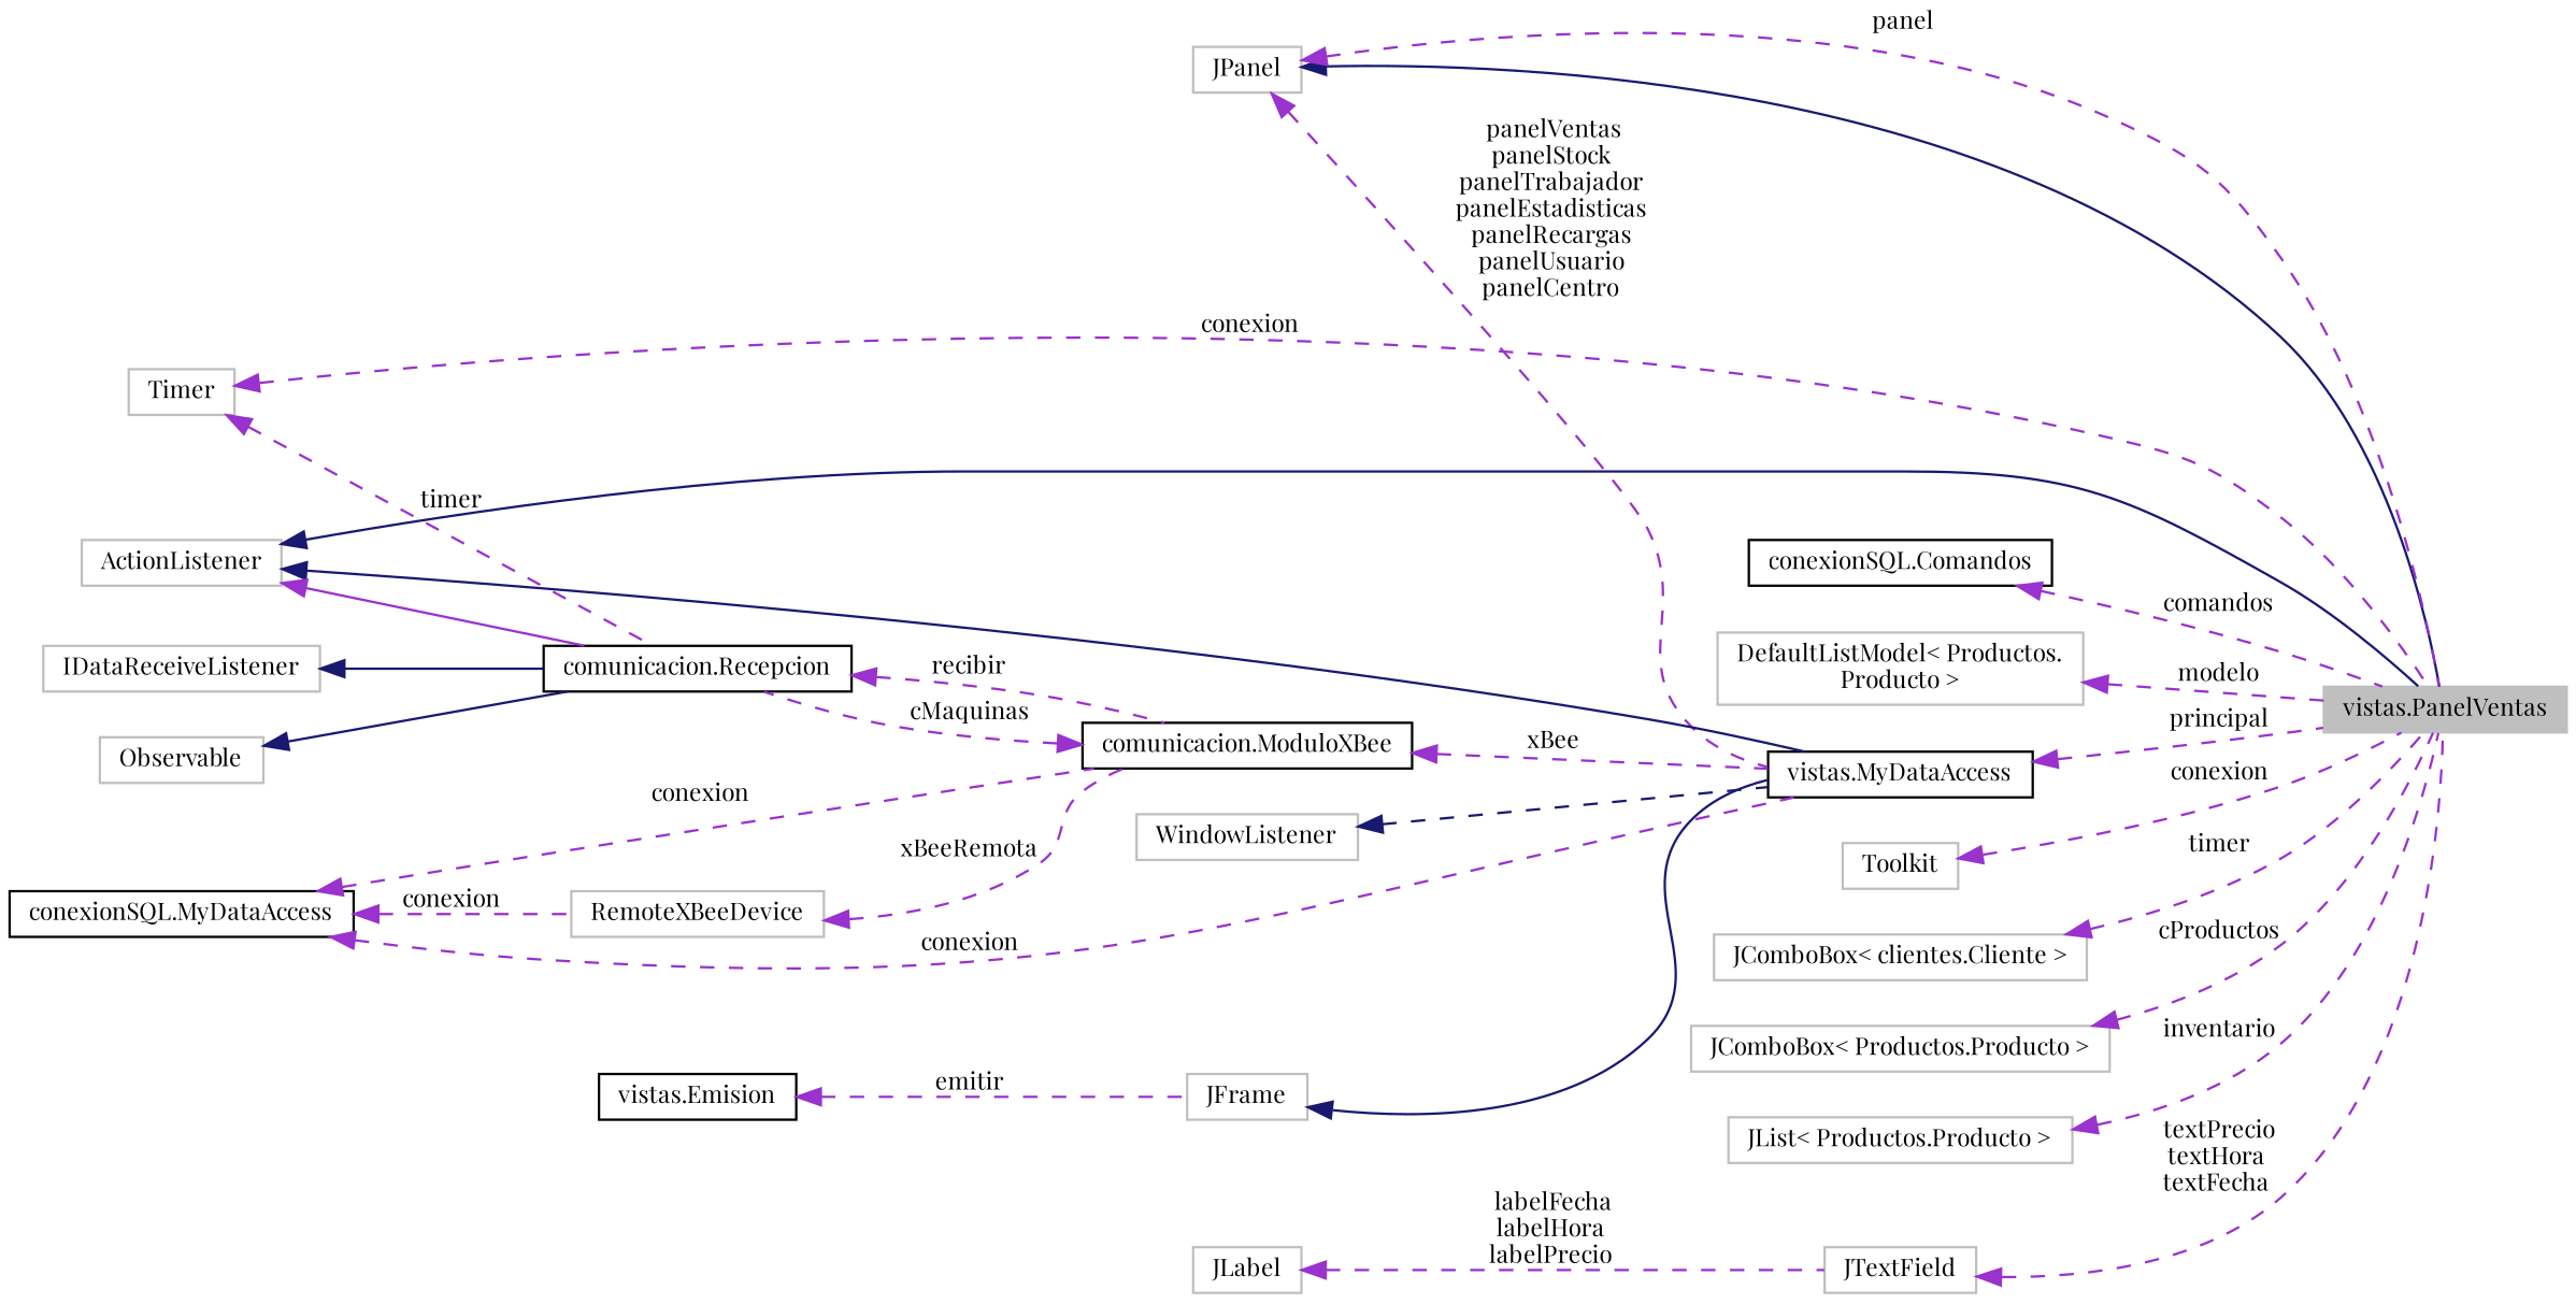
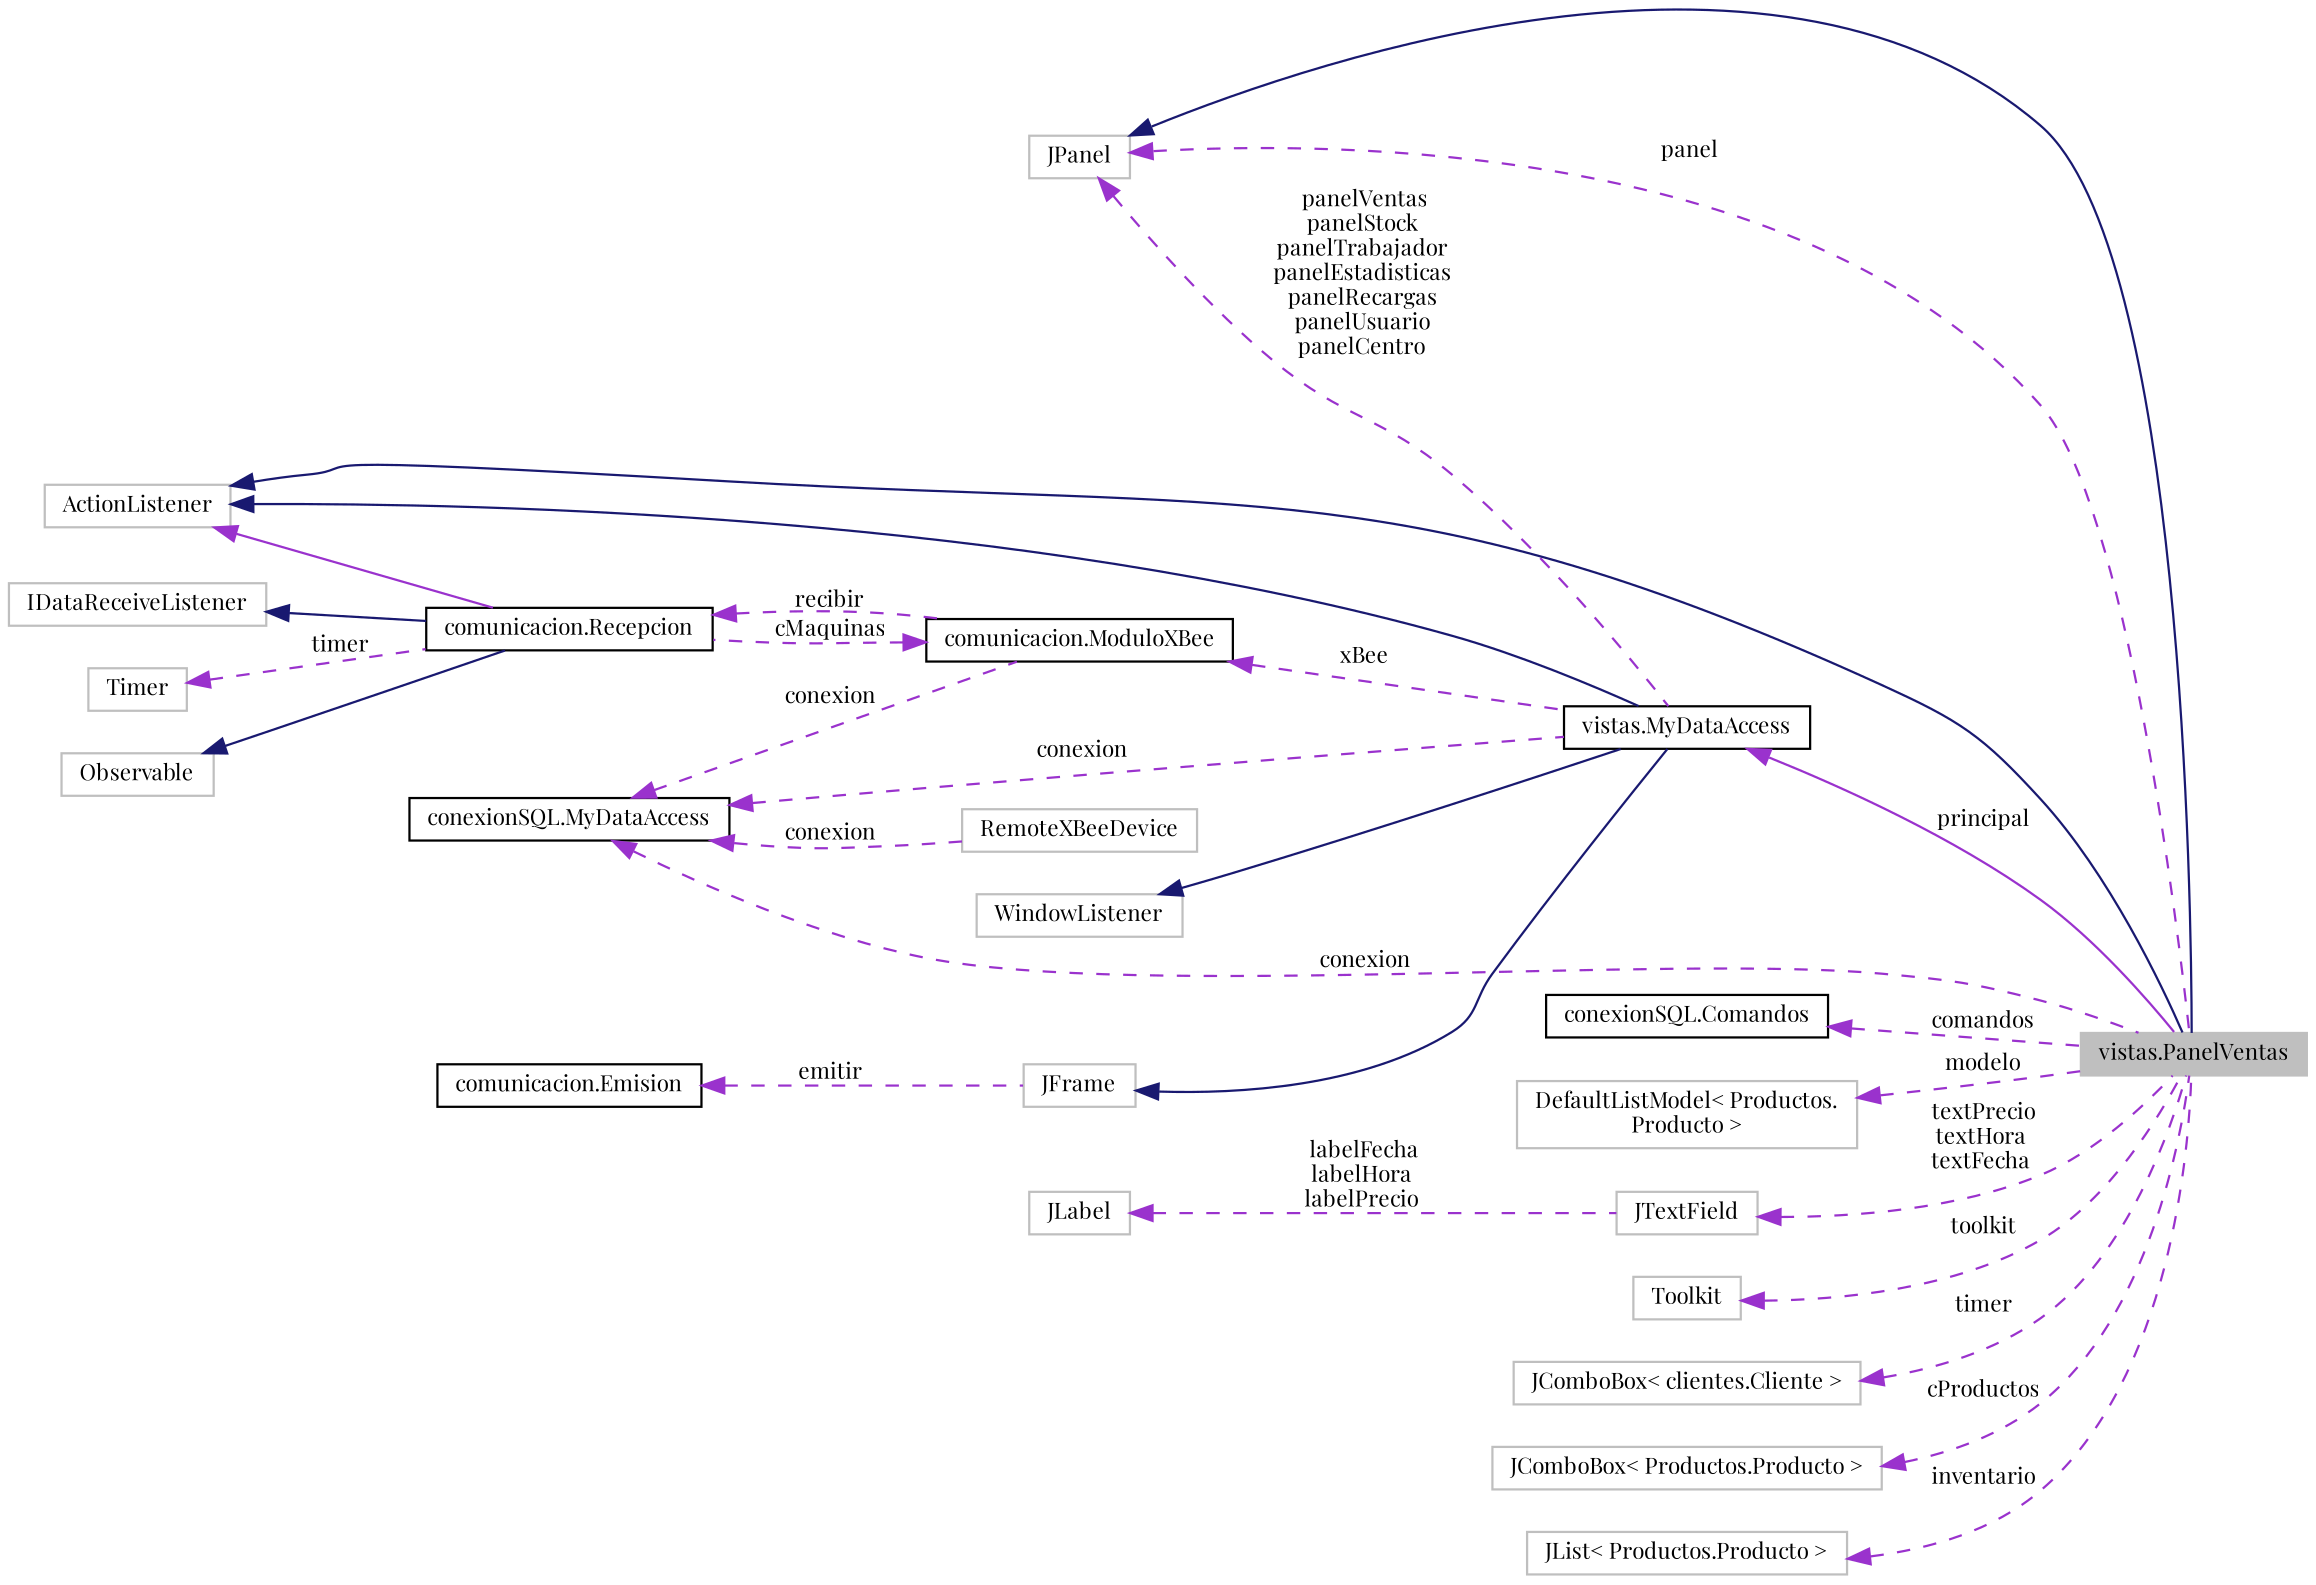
  digraph {
    fontname="Playfair Display"
    rankdir=LR
    node [color=grey75 fillcolor=white fontname="Playfair Display" fontsize=10 shape=record style=filled]
    edge [color=darkorchid3 dir=back fontname="Playfair Display" fontsize=10 labelfontname=Helvetica labelfontsize=10 style=dashed]
    n1 [fillcolor=grey75 fontcolor=black height=0.2 label="vistas.PanelVentas" width=0.4]
    n2 [height=0.2 label=JPanel width=0.4]
    n3 [color=black height=0.2 label="vistas.MyDataAccess" width=0.4]
    n4 [height=0.2 label=ActionListener width=0.4]
    n5 [color=black height=0.2 label="comunicacion.Recepcion" width=0.4]
    n6 [color=black height=0.2 label="comunicacion.ModuloXBee" width=0.4]
    n7 [color=black height=0.2 label="conexionSQL.Comandos" width=0.4]
    n8 [color=black height=0.2 label="conexionSQL.MyDataAccess" width=0.4]
    n9 [height=0.2 label=RemoteXBeeDevice width=0.4]
    n10 [height=0.2 label="DefaultListModel\< Productos.\lProducto \>" width=0.4]
    n11 [height=0.2 label=JTextField width=0.4]
    n12 [height=0.2 label=Toolkit width=0.4]
    n13 [height=0.2 label="JComboBox\< clientes.Cliente \>" width=0.4]
    n14 [height=0.2 label=JLabel width=0.4]
    n15 [height=0.2 label="JComboBox\< Productos.Producto \>" width=0.4]
    n16 [height=0.2 label="JList\< Productos.Producto \>" width=0.4]
    n17 [height=0.2 label=JFrame width=0.4]
    n18 [height=0.2 label=WindowListener width=0.4]
    n19 [height=0.2 label=Observable width=0.4]
    n20 [height=0.2 label=IDataReceiveListener width=0.4]
    n21 [height=0.2 label=Timer width=0.4]
-   n22 [color=black height=0.2 label="vistas.Emision" width=0.4]
+   n22 [color=black height=0.2 label="comunicacion.Emision" width=0.4]
    n2 -> n1 [color=midnightblue style=solid]
    n2 -> n1 [label=" panel"]
    n2 -> n3 [label=" panelVentas\npanelStock\npanelTrabajador\npanelEstadisticas\npanelRecargas\npanelUsuario\npanelCentro"]
-   n3 -> n1 [label=" principal"]
+   n3 -> n1 [label=" principal" style=solid]
    n4 -> n1 [color=midnightblue style=solid]
    n4 -> n3 [color=midnightblue style=solid]
    n4 -> n5 [style=solid]
    n5 -> n6 [label=" recibir"]
    n6 -> n3 [label=" xBee"]
    n6 -> n5 [label=" cMaquinas"]
    n7 -> n1 [label=" comandos"]
-   n21 -> n1 [label=" conexion"]
+   n8 -> n1 [label=" conexion"]
    n8 -> n3 [label=" conexion"]
    n8 -> n6 [label=" conexion"]
    n8 -> n9 [label=" conexion"]
-   n9 -> n6 [label=" xBeeRemota"]
    n10 -> n1 [label=" modelo"]
    n11 -> n1 [label=" textPrecio\ntextHora\ntextFecha"]
-   n12 -> n1 [label=" conexion"]
+   n12 -> n1 [label=" toolkit"]
    n13 -> n1 [label=" timer"]
    n14 -> n11 [label=" labelFecha\nlabelHora\nlabelPrecio"]
    n15 -> n1 [label=" cProductos"]
    n16 -> n1 [label=" inventario"]
    n17 -> n3 [color=midnightblue style=solid]
-   n18 -> n3 [color=midnightblue]
+   n18 -> n3 [color=midnightblue style=solid]
    n19 -> n5 [color=midnightblue style=solid]
    n20 -> n5 [color=midnightblue style=solid]
    n21 -> n5 [label=" timer"]
    n22 -> n17 [label=" emitir"]
  }
